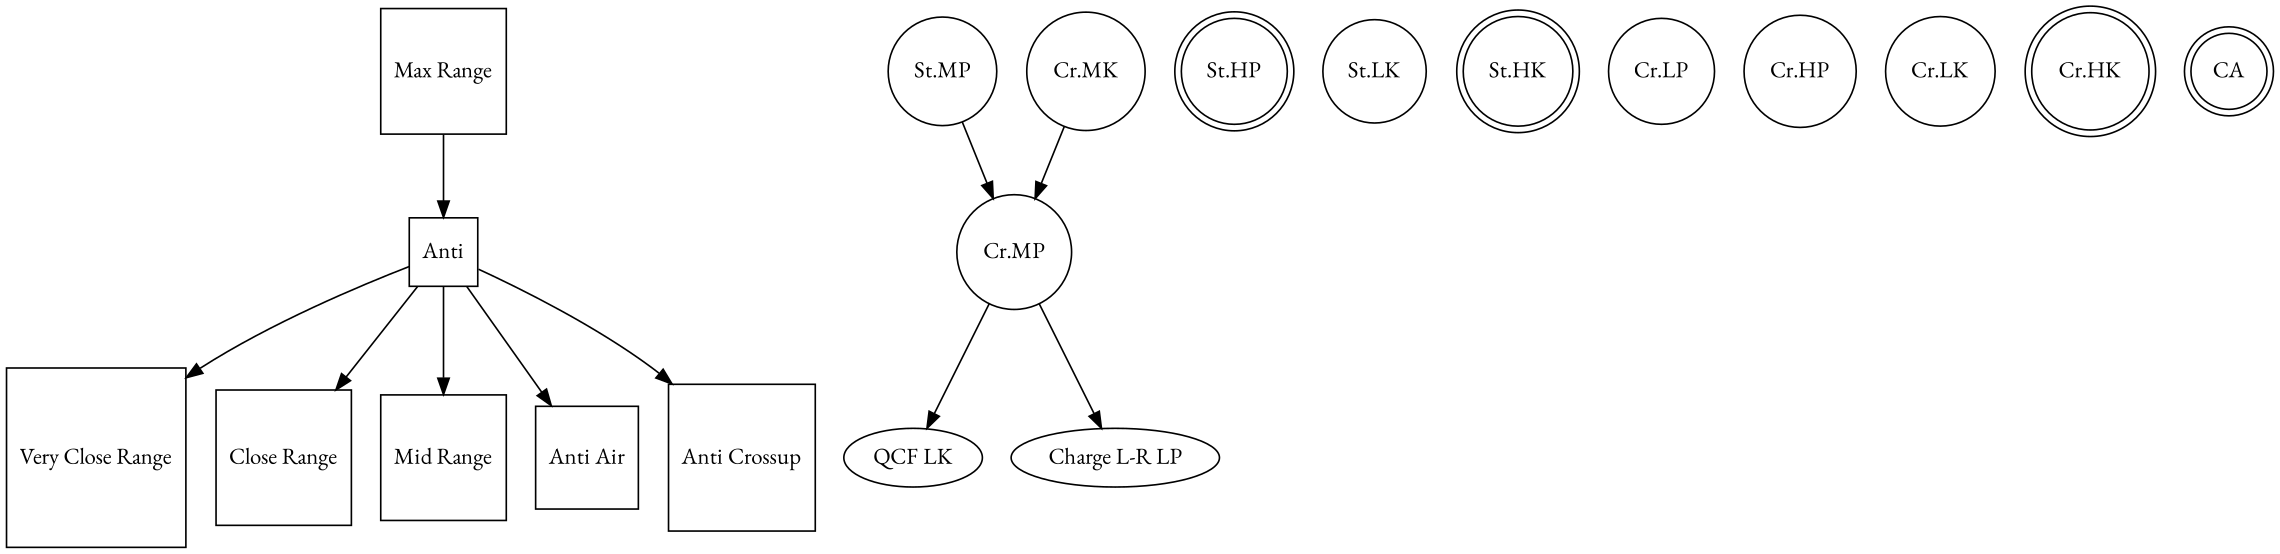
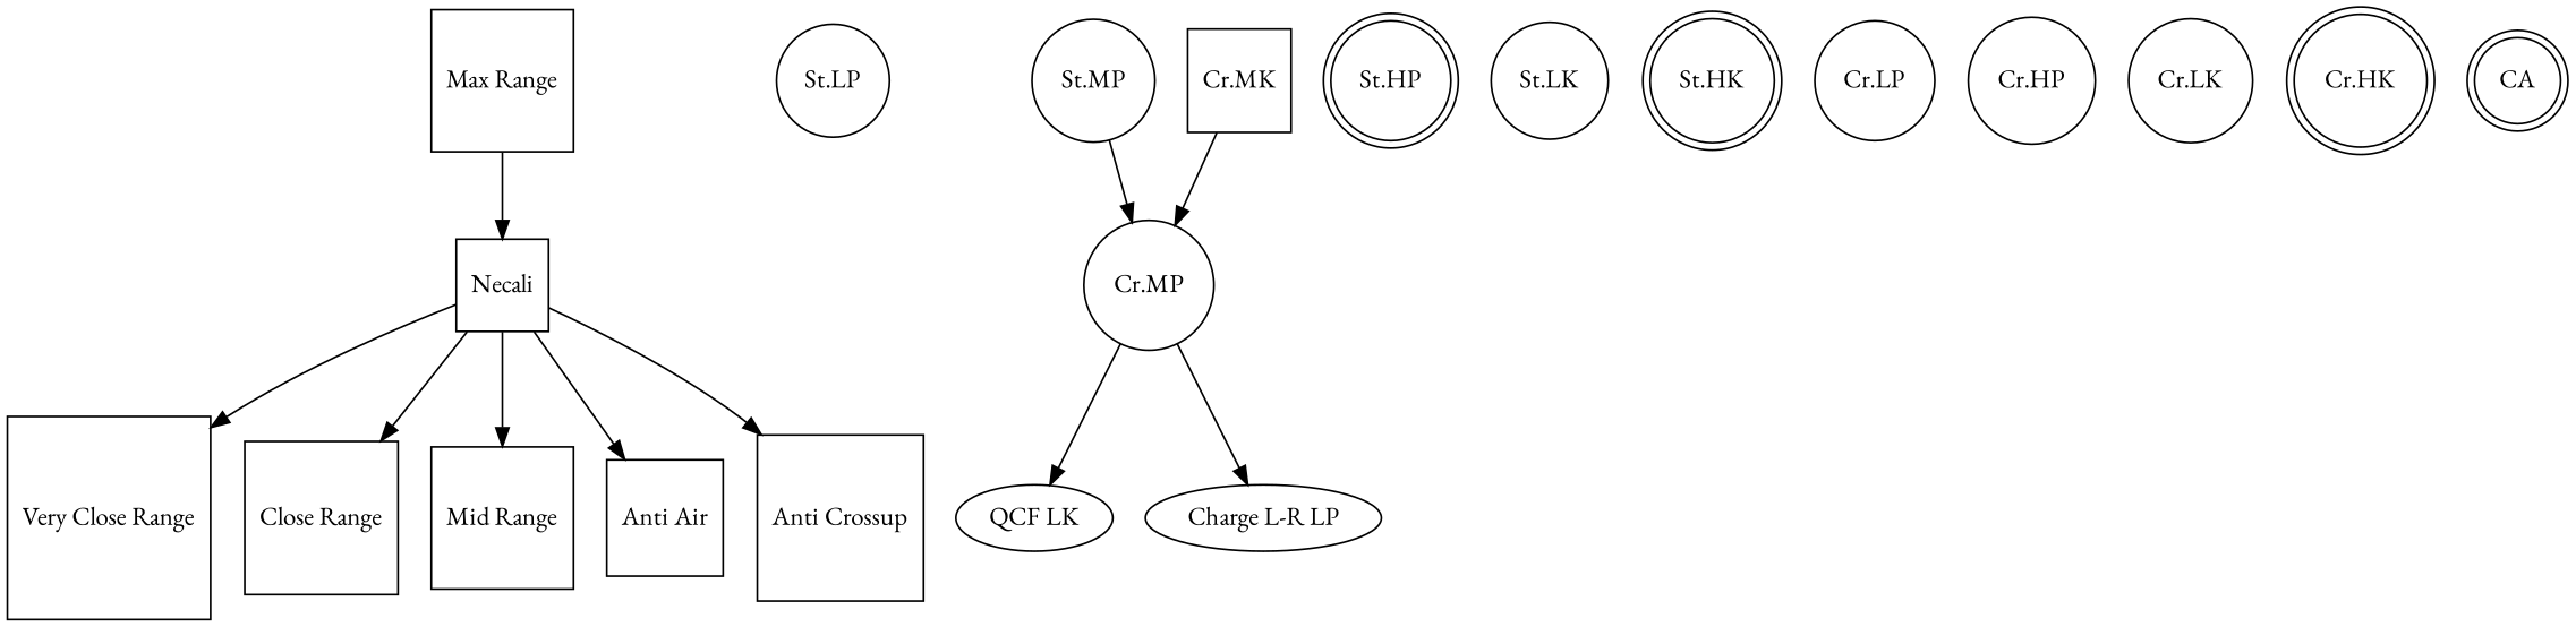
  digraph {
    fontname="EB Garamond"
    node [fontname="EB Garamond" shape=circle]
    edge [fontname="EB Garamond"]
-   Necali [shape=square label=Anti]
+   Necali [shape=square]
    "Very Close Range" [shape=square]
    "Close Range" [shape=square]
    "Mid Range" [shape=square]
    "Anti Air" [shape=square]
    "Anti Crossup" [shape=square]
    "Max Range" [shape=square]
+   "St.LP"
    "St.MP"
    "Cr.MP"
    "QCF LK" [shape=""]
    "Charge L-R LP" [shape=""]
    "St.HP" [shape=doublecircle]
    "St.LK"
    "St.HK" [shape=doublecircle]
    "Cr.LP"
    "Cr.HP"
    "Cr.LK"
-   "Cr.MK"
+   "Cr.MK" [shape=square]
    "Cr.HK" [shape=doublecircle]
    CA [shape=doublecircle]
    Necali -> "Very Close Range"
    Necali -> "Close Range"
    Necali -> "Mid Range"
    Necali -> "Anti Air"
    Necali -> "Anti Crossup"
    "Max Range" -> Necali
    "St.MP" -> "Cr.MP"
    "Cr.MP" -> "QCF LK"
    "Cr.MP" -> "Charge L-R LP"
    "Cr.MK" -> "Cr.MP"
  }
